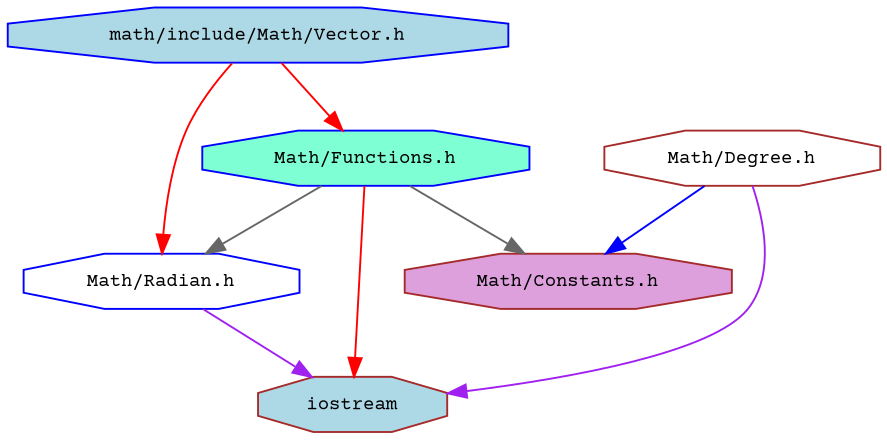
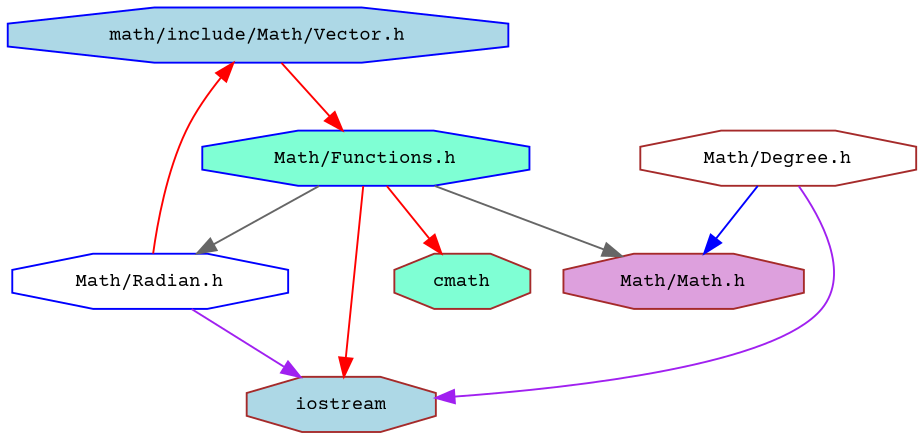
  digraph {
    fontname="Courier Prime"
    node [color=brown fillcolor=lightblue fontname="Courier Prime" fontsize=10 shape=octagon style=filled]
    edge [color=red fontname="Courier Prime" fontsize=10 labelfontname=Helvetica labelfontsize=10 style=solid]
    n1 [color=blue fontcolor=black height=0.2 label="math/include/Math/Vector.h" width=0.4]
    n2 [color=blue fillcolor=white height=0.2 label="Math/Radian.h" width=0.4]
    n3 [color=blue fillcolor=aquamarine height=0.2 label="Math/Functions.h" width=0.4]
    n4 [height=0.2 label=iostream width=0.4]
-   n5 [fillcolor=plum height=0.2 label="Math/Constants.h" width=0.4]
+   n5 [fillcolor=plum height=0.2 label="Math/Math.h" width=0.4]
+   n6 [fillcolor=aquamarine height=0.2 label=cmath width=0.4]
    n7 [fillcolor=white height=0.2 label="Math/Degree.h" width=0.4]
-   n1 -> n2
+   n2 -> n1
    n1 -> n3
    n2 -> n4 [color=purple]
    n3 -> n2 [color=gray40]
    n3 -> n4
    n3 -> n5 [color=gray40]
+   n3 -> n6
    n7 -> n4 [color=purple]
    n7 -> n5 [color=blue]
  }
